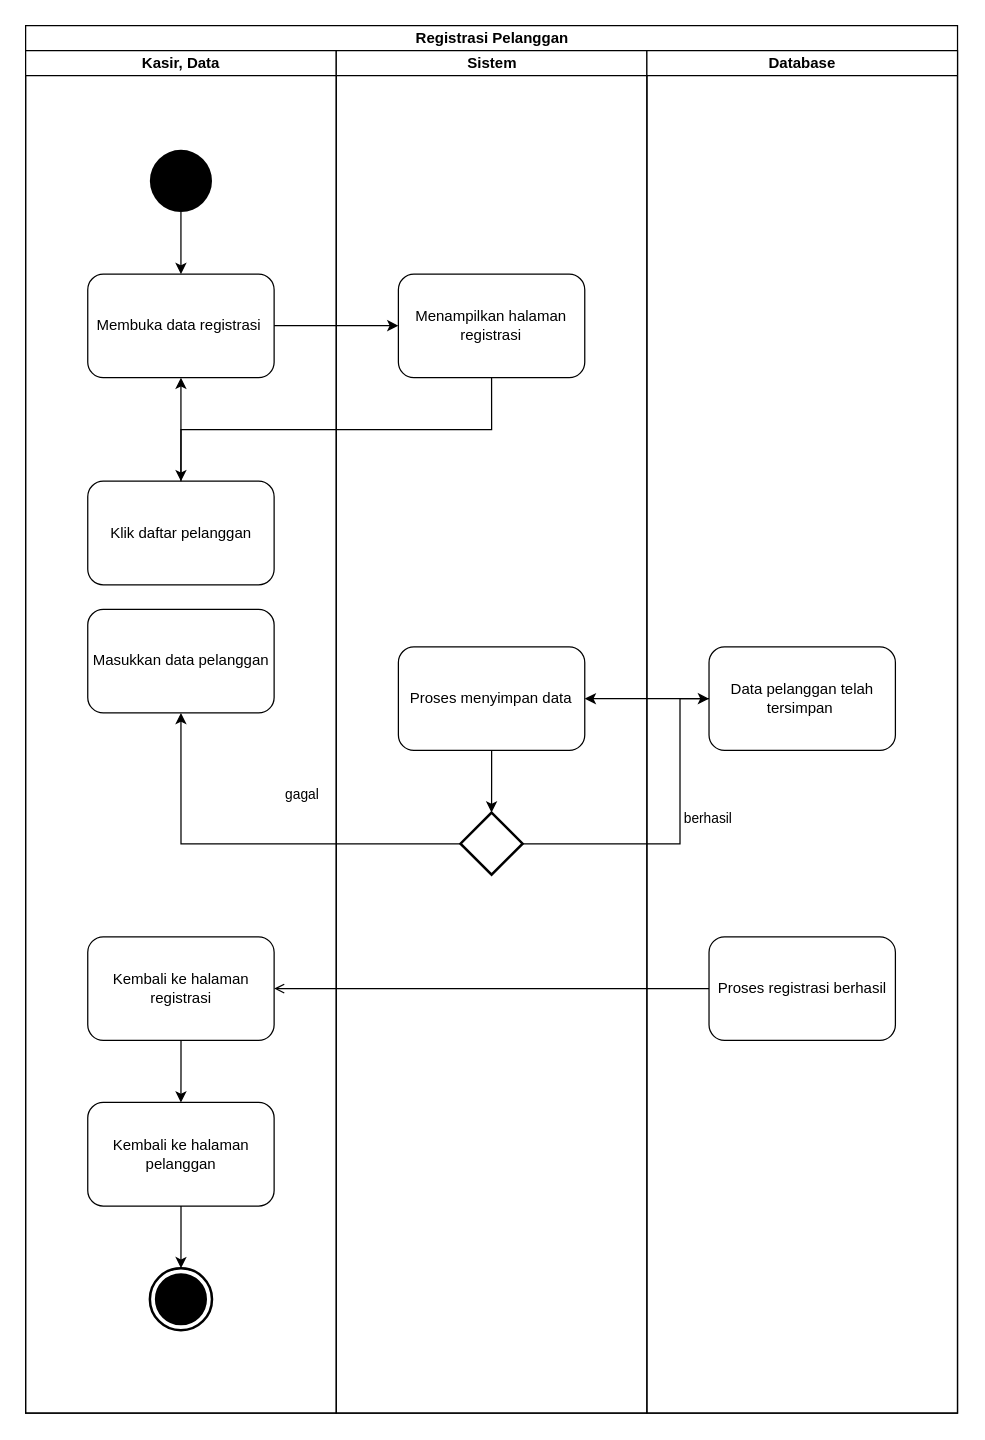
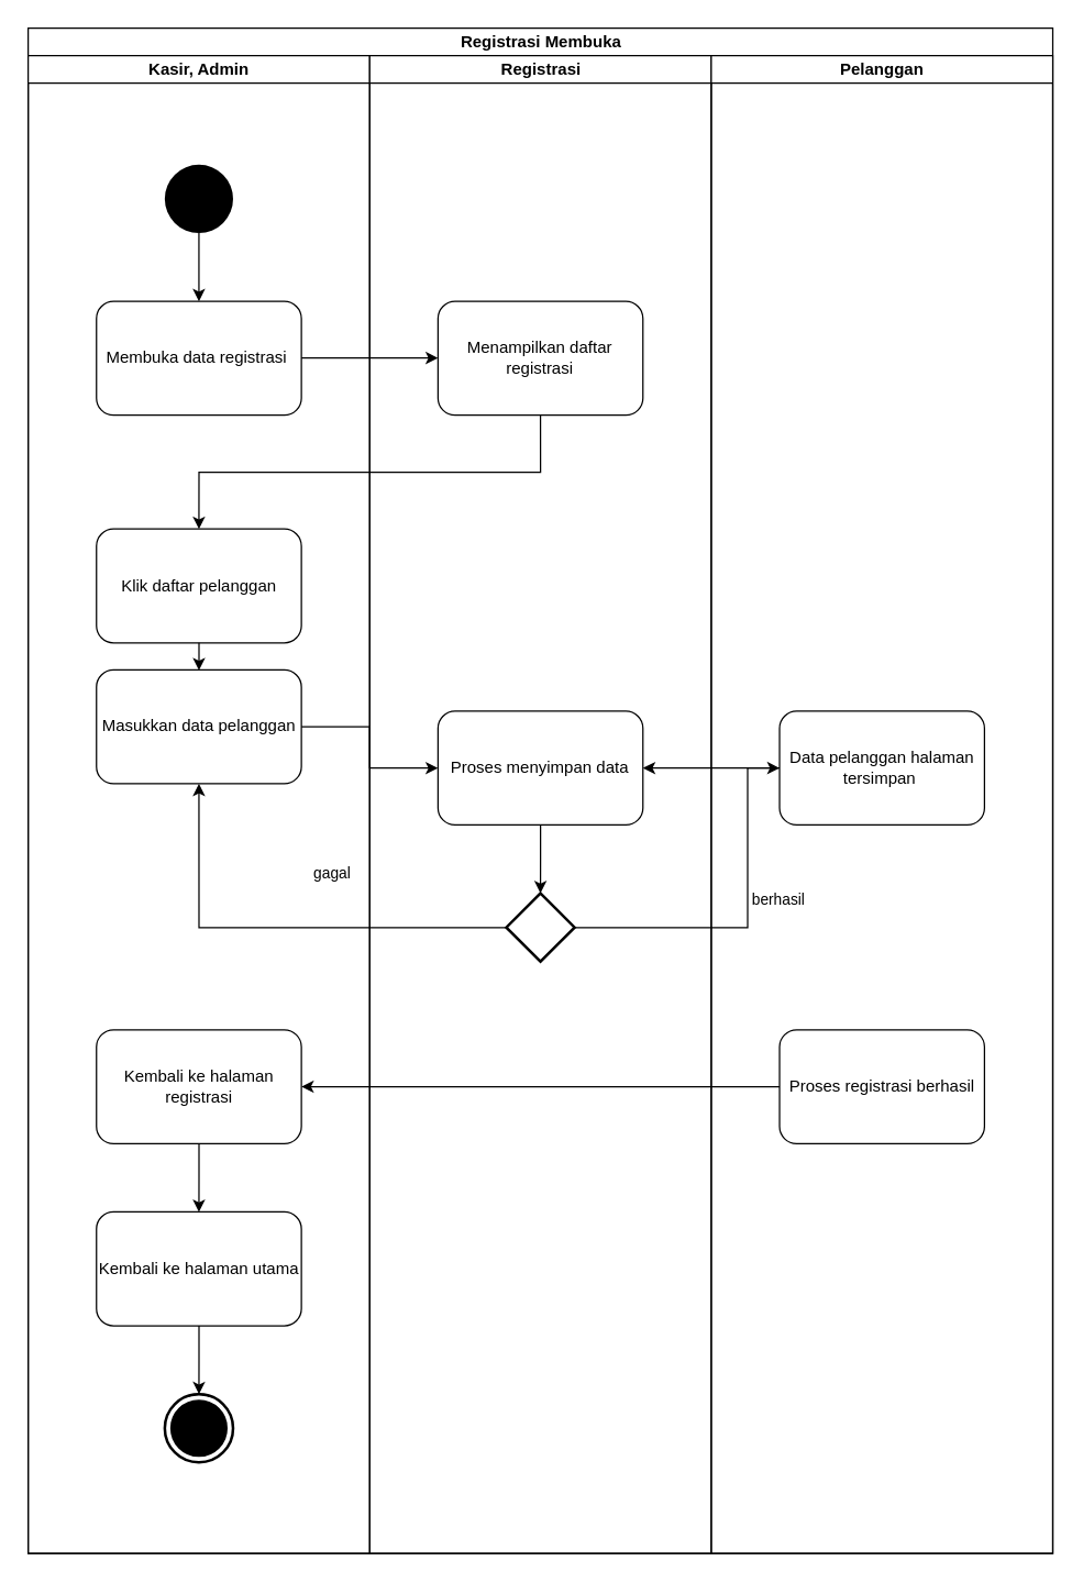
  <mxCell id="0" />
  <mxCell id="1" parent="0" />
  <mxCell id="2" value="" style="group" parent="1" vertex="1" connectable="0"><mxGeometry x="20" y="20" width="745.52" height="1110" as="geometry" /></mxCell>
- <mxCell id="3" value="Registrasi Pelanggan" style="swimlane;html=1;childLayout=stackLayout;resizeParent=1;resizeParentMax=0;startSize=20;container=0;" parent="2" vertex="1"><mxGeometry width="745.52" height="1110" as="geometry" /></mxCell>
- <mxCell id="4" value="Kasir, Data" style="swimlane;html=1;startSize=20;container=0;" parent="2" vertex="1"><mxGeometry y="20" width="248.51" height="1090" as="geometry" /></mxCell>
- <mxCell id="5" value="Sistem" style="swimlane;html=1;startSize=20;container=0;" parent="2" vertex="1"><mxGeometry x="248.51" y="20" width="248.51" height="1090" as="geometry" /></mxCell>
- <mxCell id="6" value="Database" style="swimlane;html=1;startSize=20;container=0;" parent="2" vertex="1"><mxGeometry x="497.01" y="20" width="248.51" height="1090" as="geometry" /></mxCell>
+ <mxCell id="3" value="Registrasi Membuka" style="swimlane;html=1;childLayout=stackLayout;resizeParent=1;resizeParentMax=0;startSize=20;container=0;" parent="2" vertex="1"><mxGeometry width="745.52" height="1110" as="geometry" /></mxCell>
+ <mxCell id="4" value="Kasir, Admin" style="swimlane;html=1;startSize=20;container=0;" parent="2" vertex="1"><mxGeometry y="20" width="248.51" height="1090" as="geometry" /></mxCell>
+ <mxCell id="5" value="Registrasi" style="swimlane;html=1;startSize=20;container=0;" parent="2" vertex="1"><mxGeometry x="248.51" y="20" width="248.51" height="1090" as="geometry" /></mxCell>
+ <mxCell id="6" value="Pelanggan" style="swimlane;html=1;startSize=20;container=0;" parent="2" vertex="1"><mxGeometry x="497.01" y="20" width="248.51" height="1090" as="geometry" /></mxCell>
  <mxCell id="7" value="" style="ellipse;fillColor=#000000;strokeColor=none;container=0;" parent="2" vertex="1"><mxGeometry x="99.403" y="99.403" width="49.701" height="49.701" as="geometry" /></mxCell>
  <mxCell id="8" value="Membuka data registrasi&amp;nbsp;" style="shape=rect;html=1;rounded=1;whiteSpace=wrap;align=center;container=0;" parent="2" vertex="1"><mxGeometry x="49.701" y="198.806" width="149.104" height="82.836" as="geometry" /></mxCell>
  <mxCell id="9" style="edgeStyle=elbowEdgeStyle;rounded=0;orthogonalLoop=1;jettySize=auto;elbow=vertical;html=1;entryX=0.5;entryY=0;entryDx=0;entryDy=0;shadow=0;align=center;" parent="2" source="7" target="8" edge="1"><mxGeometry y="33.134" as="geometry" /></mxCell>
  <mxCell id="10" value="Klik daftar pelanggan" style="shape=rect;html=1;rounded=1;whiteSpace=wrap;align=center;container=0;" parent="2" vertex="1"><mxGeometry x="49.701" y="364.478" width="149.104" height="82.836" as="geometry" /></mxCell>
  <mxCell id="11" value="Masukkan data pelanggan" style="shape=rect;html=1;rounded=1;whiteSpace=wrap;align=center;container=0;" parent="2" vertex="1"><mxGeometry x="49.701" y="467.015" width="149.104" height="82.836" as="geometry" /></mxCell>
- <mxCell id="12" style="edgeStyle=orthogonalEdgeStyle;rounded=0;orthogonalLoop=1;jettySize=auto;html=1;" parent="2" source="10" target="8" edge="1"><mxGeometry y="33.134" as="geometry" /></mxCell>
- <mxCell id="13" value="Kembali ke halaman pelanggan" style="shape=rect;html=1;rounded=1;whiteSpace=wrap;align=center;container=0;" parent="2" vertex="1"><mxGeometry x="49.701" y="861.493" width="149.104" height="82.836" as="geometry" /></mxCell>
+ <mxCell id="12" style="edgeStyle=orthogonalEdgeStyle;rounded=0;orthogonalLoop=1;jettySize=auto;html=1;entryX=0.5;entryY=0;entryDx=0;entryDy=0;" parent="2" source="10" target="11" edge="1"><mxGeometry y="33.134" as="geometry" /></mxCell>
+ <mxCell id="13" value="Kembali ke halaman utama" style="shape=rect;html=1;rounded=1;whiteSpace=wrap;align=center;container=0;" parent="2" vertex="1"><mxGeometry x="49.701" y="861.493" width="149.104" height="82.836" as="geometry" /></mxCell>
  <mxCell id="14" value="" style="html=1;shape=mxgraph.sysml.actFinal;strokeWidth=2;verticalLabelPosition=bottom;verticalAlignment=top;glass=1;container=0;" parent="2" vertex="1"><mxGeometry x="99.403" y="994.03" width="49.701" height="49.701" as="geometry" /></mxCell>
  <mxCell id="15" style="edgeStyle=orthogonalEdgeStyle;rounded=0;orthogonalLoop=1;jettySize=auto;html=1;entryX=0.5;entryY=0;entryDx=0;entryDy=0;entryPerimeter=0;align=left;" parent="2" source="13" target="14" edge="1"><mxGeometry y="33.134" as="geometry" /></mxCell>
  <mxCell id="16" value="Kembali ke halaman registrasi" style="shape=rect;html=1;rounded=1;whiteSpace=wrap;align=center;container=0;" parent="2" vertex="1"><mxGeometry x="49.701" y="728.955" width="149.104" height="82.836" as="geometry" /></mxCell>
  <mxCell id="17" style="edgeStyle=orthogonalEdgeStyle;rounded=0;orthogonalLoop=1;jettySize=auto;html=1;entryX=0.5;entryY=0;entryDx=0;entryDy=0;align=left;" parent="2" source="16" target="13" edge="1"><mxGeometry y="33.134" as="geometry" /></mxCell>
- <mxCell id="18" value="Menampilkan halaman registrasi" style="shape=rect;html=1;rounded=1;whiteSpace=wrap;align=center;container=0;" parent="2" vertex="1"><mxGeometry x="298.208" y="198.806" width="149.104" height="82.836" as="geometry" /></mxCell>
+ <mxCell id="18" value="Menampilkan daftar registrasi" style="shape=rect;html=1;rounded=1;whiteSpace=wrap;align=center;container=0;" parent="2" vertex="1"><mxGeometry x="298.208" y="198.806" width="149.104" height="82.836" as="geometry" /></mxCell>
  <mxCell id="19" style="edgeStyle=elbowEdgeStyle;rounded=0;orthogonalLoop=1;jettySize=auto;elbow=vertical;html=1;entryX=0;entryY=0.5;entryDx=0;entryDy=0;shadow=0;align=center;" parent="2" source="8" target="18" edge="1"><mxGeometry as="geometry" /></mxCell>
  <mxCell id="20" style="edgeStyle=orthogonalEdgeStyle;rounded=0;orthogonalLoop=1;jettySize=auto;html=1;entryX=0.5;entryY=0;entryDx=0;entryDy=0;exitX=0.5;exitY=1;exitDx=0;exitDy=0;" parent="2" source="18" target="10" edge="1"><mxGeometry as="geometry" /></mxCell>
  <mxCell id="21" value="Proses menyimpan data" style="shape=rect;html=1;rounded=1;whiteSpace=wrap;align=center;container=0;" parent="2" vertex="1"><mxGeometry x="298.208" y="497.015" width="149.104" height="82.836" as="geometry" /></mxCell>
+ <mxCell id="22" style="edgeStyle=orthogonalEdgeStyle;rounded=0;orthogonalLoop=1;jettySize=auto;html=1;entryX=0;entryY=0.5;entryDx=0;entryDy=0;" parent="2" source="11" target="21" edge="1"><mxGeometry as="geometry" /></mxCell>
  <mxCell id="23" value="" style="strokeWidth=2;html=1;shape=mxgraph.flowchart.decision;whiteSpace=wrap;glass=1;container=0;" parent="2" vertex="1"><mxGeometry x="347.909" y="629.552" width="49.701" height="49.701" as="geometry" /></mxCell>
  <mxCell id="24" value="gagal" style="edgeStyle=orthogonalEdgeStyle;rounded=0;orthogonalLoop=1;jettySize=auto;html=1;entryX=0.5;entryY=1;entryDx=0;entryDy=0;verticalAlign=top;align=right;" parent="2" source="23" target="11" edge="1"><mxGeometry as="geometry" /></mxCell>
  <mxCell id="25" style="edgeStyle=orthogonalEdgeStyle;rounded=0;orthogonalLoop=1;jettySize=auto;html=1;entryX=0.5;entryY=0;entryDx=0;entryDy=0;entryPerimeter=0;" parent="2" source="21" target="23" edge="1"><mxGeometry x="248.507" y="33.134" as="geometry" /></mxCell>
- <mxCell id="26" value="Data pelanggan telah tersimpan&amp;nbsp;" style="shape=rect;html=1;rounded=1;whiteSpace=wrap;align=center;container=0;" parent="2" vertex="1"><mxGeometry x="546.715" y="497.015" width="149.104" height="82.836" as="geometry" /></mxCell>
+ <mxCell id="26" value="Data pelanggan halaman tersimpan&amp;nbsp;" style="shape=rect;html=1;rounded=1;whiteSpace=wrap;align=center;container=0;" parent="2" vertex="1"><mxGeometry x="546.715" y="497.015" width="149.104" height="82.836" as="geometry" /></mxCell>
  <mxCell id="27" value="" style="edgeStyle=orthogonalEdgeStyle;rounded=0;orthogonalLoop=1;jettySize=auto;html=1;entryX=0;entryY=0.5;entryDx=0;entryDy=0;align=left;verticalAlign=top;" parent="2" source="23" target="26" edge="1"><mxGeometry as="geometry"><Array as="points"><mxPoint x="523.521" y="654.403" /><mxPoint x="523.521" y="538.433" /></Array></mxGeometry></mxCell>
  <mxCell id="28" value="berhasil" style="edgeLabel;html=1;align=left;verticalAlign=middle;resizable=0;points=[];" vertex="1" connectable="0" parent="27"><mxGeometry relative="1" as="geometry"><mxPoint x="1" y="-14" as="offset" /></mxGeometry></mxCell>
  <mxCell id="29" value="Proses registrasi berhasil" style="shape=rect;html=1;rounded=1;whiteSpace=wrap;align=center;container=0;" parent="2" vertex="1"><mxGeometry x="546.715" y="728.955" width="149.104" height="82.836" as="geometry" /></mxCell>
- <mxCell id="30" style="edgeStyle=orthogonalEdgeStyle;rounded=0;orthogonalLoop=1;jettySize=auto;html=1;entryX=1;entryY=0.5;entryDx=0;entryDy=0;align=left;endArrow=open;" parent="2" source="29" target="16" edge="1"><mxGeometry as="geometry" /></mxCell>
+ <mxCell id="30" style="edgeStyle=orthogonalEdgeStyle;rounded=0;orthogonalLoop=1;jettySize=auto;html=1;entryX=1;entryY=0.5;entryDx=0;entryDy=0;align=left;" parent="2" source="29" target="16" edge="1"><mxGeometry as="geometry" /></mxCell>
  <mxCell id="31" style="edgeStyle=orthogonalEdgeStyle;rounded=0;orthogonalLoop=1;jettySize=auto;html=1;align=left;" parent="2" source="26" target="21" edge="1"><mxGeometry x="497.013" y="33.134" as="geometry" /></mxCell>
